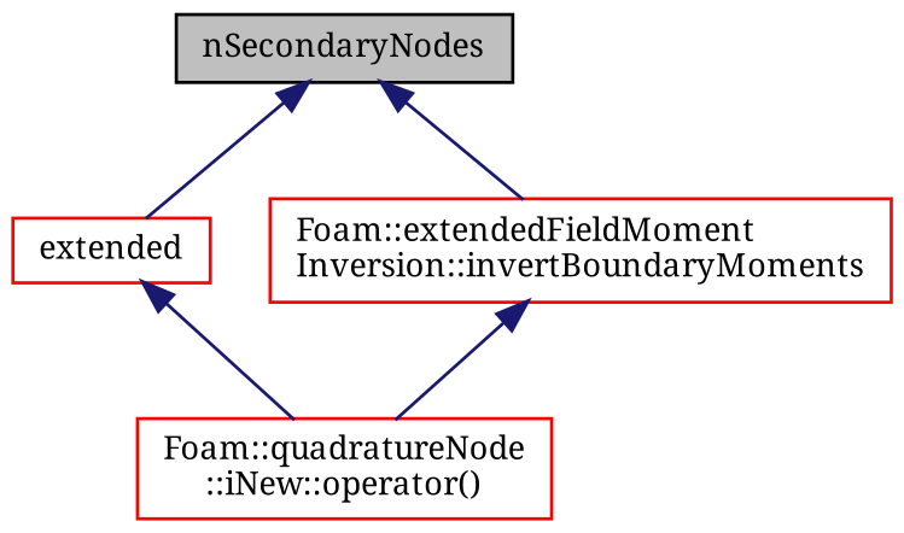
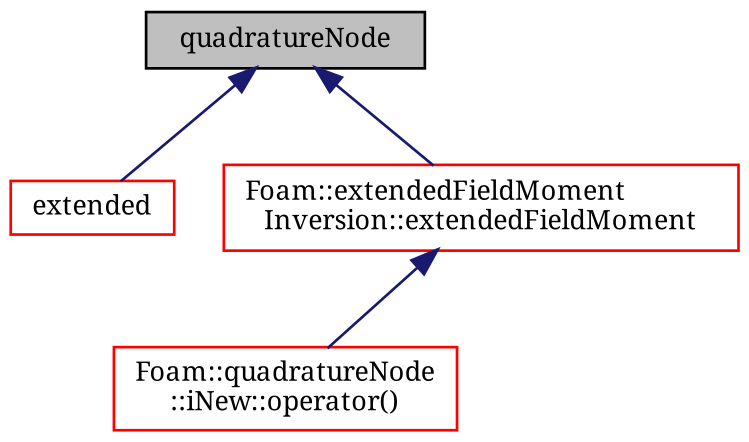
  digraph {
    fontname="Noto Serif"
    rankdir=TB
    node [color=red fontname="Noto Serif" fontsize=10 shape=record]
    edge [color=midnightblue dir=back fontname="Noto Serif" fontsize=10 labelfontname=Helvetica labelfontsize=10 style=solid]
-   n1 [color=black fillcolor=grey75 fontcolor=black height=0.2 label=nSecondaryNodes style=filled width=0.4]
+   n1 [color=black fillcolor=grey75 fontcolor=black height=0.2 label=quadratureNode style=filled width=0.4]
    n2 [height=0.2 label=extended width=0.4]
-   n3 [height=0.2 label="Foam::extendedFieldMoment\lInversion::invertBoundaryMoments" width=0.4]
+   n3 [height=0.2 label="Foam::extendedFieldMoment\lInversion::extendedFieldMoment" width=0.4]
    n4 [height=0.2 label="Foam::quadratureNode\l::iNew::operator()" width=0.4]
    n1 -> n2
    n1 -> n3
-   n2 -> n4
    n3 -> n4
  }
